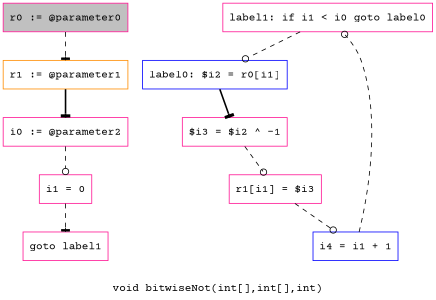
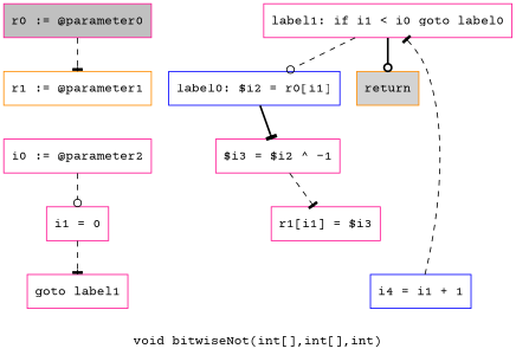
  digraph {
    fontname="Courier Prime"
    label="void bitwiseNot(int[],int[],int)"
    node [color=deeppink fontname="Courier Prime" shape=box]
    edge [arrowhead=tee fontname="Courier Prime" style=dashed]
    n1 [fillcolor=gray label="r0 := @parameter0" style=filled]
    n2 [color=darkorange label="r1 := @parameter1"]
    n3 [label="i0 := @parameter2"]
    n4 [label="i1 = 0"]
    n5 [label="goto label1"]
    n6 [label="label1: if i1 < i0 goto label0"]
    n7 [color=blue label="label0: $i2 = r0[i1]"]
+   n8 [color=darkorange fillcolor=lightgray label=return style=filled]
    n9 [label="$i3 = $i2 ^ -1"]
    n10 [label="r1[i1] = $i3"]
    n11 [color=blue label="i4 = i1 + 1"]
    n1 -> n2
-   n2 -> n3 [style=bold]
    n3 -> n4 [arrowhead=odot]
    n4 -> n5
    n6 -> n7 [arrowhead=odot]
+   n6 -> n8 [arrowhead=odot style=bold]
    n7 -> n9 [style=bold]
-   n9 -> n10 [arrowhead=odot]
-   n10 -> n11 [arrowhead=odot]
-   n11 -> n6 [arrowhead=odot]
+   n9 -> n10
+   n11 -> n6
  }
